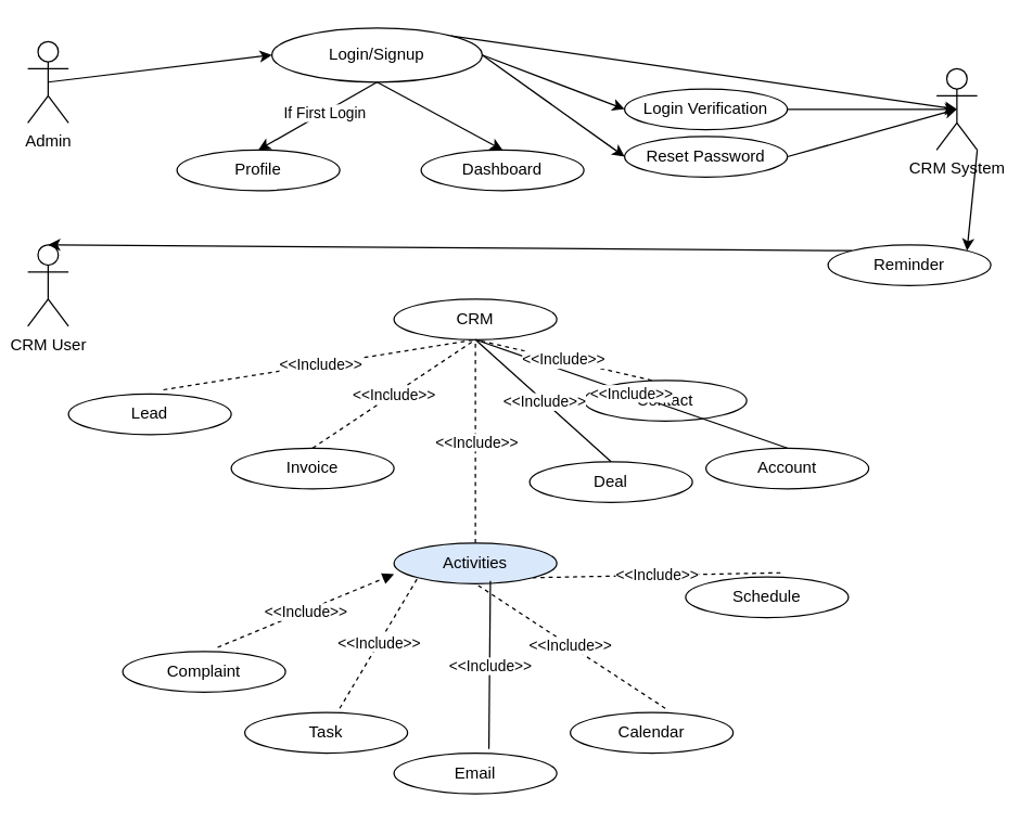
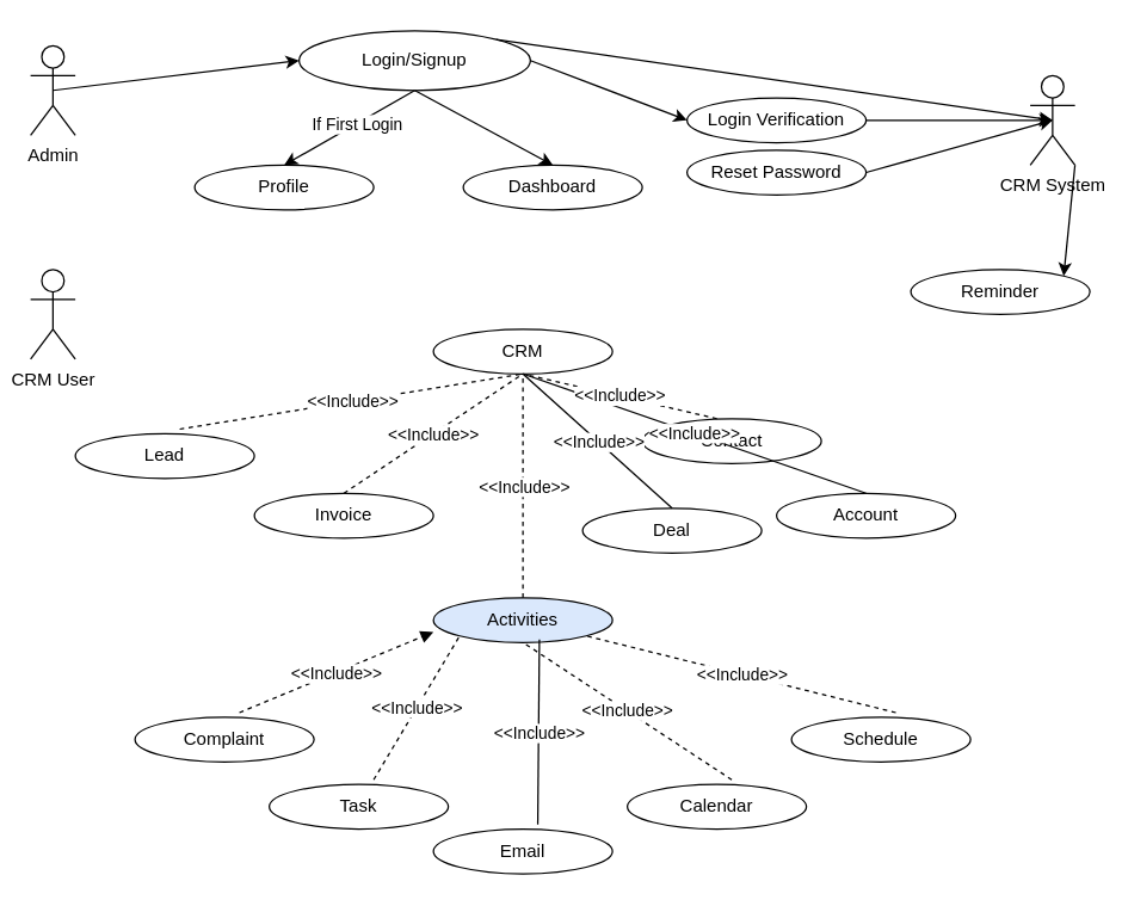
  <mxCell id="0" />
  <mxCell id="1" parent="0" />
  <mxCell id="2" value="Login/Signup" style="ellipse;whiteSpace=wrap;html=1;" vertex="1" parent="1"><mxGeometry x="200" y="20" width="155" height="40" as="geometry" /></mxCell>
  <mxCell id="3" value="" style="endArrow=classic;html=1;rounded=0;exitX=0.5;exitY=1;exitDx=0;exitDy=0;entryX=0.5;entryY=0;entryDx=0;entryDy=0;entryPerimeter=0;" edge="1" parent="1" source="2" target="7"><mxGeometry width="50" height="50" relative="1" as="geometry"><mxPoint x="290" y="270" as="sourcePoint" /><mxPoint x="370" y="110" as="targetPoint" /></mxGeometry></mxCell>
  <mxCell id="4" value="" style="endArrow=classic;html=1;rounded=0;exitX=0.5;exitY=1;exitDx=0;exitDy=0;entryX=0.5;entryY=0;entryDx=0;entryDy=0;entryPerimeter=0;" edge="1" parent="1" source="2" target="6"><mxGeometry width="50" height="50" relative="1" as="geometry"><mxPoint x="288" y="70" as="sourcePoint" /><mxPoint x="190" y="110" as="targetPoint" /></mxGeometry></mxCell>
  <mxCell id="5" value="If First Login" style="edgeLabel;html=1;align=center;verticalAlign=middle;resizable=0;points=[];" vertex="1" connectable="0" parent="4"><mxGeometry x="-0.103" relative="1" as="geometry"><mxPoint as="offset" /></mxGeometry></mxCell>
  <mxCell id="6" value="Profile" style="ellipse;whiteSpace=wrap;html=1;" vertex="1" parent="1"><mxGeometry x="130" y="110" width="120" height="30" as="geometry" /></mxCell>
  <mxCell id="7" value="Dashboard" style="ellipse;whiteSpace=wrap;html=1;" vertex="1" parent="1"><mxGeometry x="310" y="110" width="120" height="30" as="geometry" /></mxCell>
  <mxCell id="8" value="Reset Password" style="ellipse;whiteSpace=wrap;html=1;" vertex="1" parent="1"><mxGeometry x="460" y="100" width="120" height="30" as="geometry" /></mxCell>
  <mxCell id="9" value="Login Verification" style="ellipse;whiteSpace=wrap;html=1;" vertex="1" parent="1"><mxGeometry x="460" y="65" width="120" height="30" as="geometry" /></mxCell>
  <mxCell id="10" value="" style="endArrow=classic;html=1;rounded=0;exitX=1;exitY=0.5;exitDx=0;exitDy=0;entryX=0;entryY=0.5;entryDx=0;entryDy=0;" edge="1" parent="1" source="2" target="9"><mxGeometry width="50" height="50" relative="1" as="geometry"><mxPoint x="288" y="70" as="sourcePoint" /><mxPoint x="380" y="120" as="targetPoint" /></mxGeometry></mxCell>
- <mxCell id="11" value="" style="endArrow=classic;html=1;rounded=0;exitX=1;exitY=0.5;exitDx=0;exitDy=0;entryX=0;entryY=0.5;entryDx=0;entryDy=0;" edge="1" parent="1" source="2" target="8"><mxGeometry width="50" height="50" relative="1" as="geometry"><mxPoint x="365" y="50" as="sourcePoint" /><mxPoint x="470" y="65" as="targetPoint" /></mxGeometry></mxCell>
  <mxCell id="12" value="Admin" style="shape=umlActor;verticalLabelPosition=bottom;verticalAlign=top;html=1;outlineConnect=0;" vertex="1" parent="1"><mxGeometry x="20" y="30" width="30" height="60" as="geometry" /></mxCell>
  <mxCell id="13" value="CRM System" style="shape=umlActor;verticalLabelPosition=bottom;verticalAlign=top;html=1;outlineConnect=0;" vertex="1" parent="1"><mxGeometry x="690" y="50" width="30" height="60" as="geometry" /></mxCell>
  <mxCell id="14" value="" style="endArrow=classic;html=1;rounded=0;exitX=1;exitY=0.5;exitDx=0;exitDy=0;entryX=0.5;entryY=0.5;entryDx=0;entryDy=0;entryPerimeter=0;" edge="1" parent="1" source="8" target="13"><mxGeometry width="50" height="50" relative="1" as="geometry"><mxPoint x="290" y="270" as="sourcePoint" /><mxPoint x="340" y="220" as="targetPoint" /></mxGeometry></mxCell>
  <mxCell id="15" value="" style="endArrow=classic;html=1;rounded=0;entryX=0.5;entryY=0.5;entryDx=0;entryDy=0;entryPerimeter=0;" edge="1" parent="1" source="9" target="13"><mxGeometry width="50" height="50" relative="1" as="geometry"><mxPoint x="590" y="125" as="sourcePoint" /><mxPoint x="715" y="90" as="targetPoint" /></mxGeometry></mxCell>
  <mxCell id="16" value="" style="endArrow=classic;html=1;rounded=0;exitX=1;exitY=0;exitDx=0;exitDy=0;entryX=0.5;entryY=0.5;entryDx=0;entryDy=0;entryPerimeter=0;" edge="1" parent="1" source="2" target="13"><mxGeometry width="50" height="50" relative="1" as="geometry"><mxPoint x="355" y="30" as="sourcePoint" /><mxPoint x="690" y="68.286" as="targetPoint" /></mxGeometry></mxCell>
  <mxCell id="17" value="Reminder" style="ellipse;whiteSpace=wrap;html=1;" vertex="1" parent="1"><mxGeometry x="610" y="180" width="120" height="30" as="geometry" /></mxCell>
  <mxCell id="18" value="" style="endArrow=classic;html=1;rounded=0;entryX=1;entryY=0;entryDx=0;entryDy=0;exitX=1;exitY=1;exitDx=0;exitDy=0;exitPerimeter=0;" edge="1" parent="1" source="13" target="17"><mxGeometry width="50" height="50" relative="1" as="geometry"><mxPoint x="290" y="270" as="sourcePoint" /><mxPoint x="340" y="220" as="targetPoint" /></mxGeometry></mxCell>
  <mxCell id="19" value="CRM User" style="shape=umlActor;verticalLabelPosition=bottom;verticalAlign=top;html=1;outlineConnect=0;" vertex="1" parent="1"><mxGeometry x="20" y="180" width="30" height="60" as="geometry" /></mxCell>
- <mxCell id="20" value="" style="endArrow=classic;html=1;rounded=0;exitX=0;exitY=0;exitDx=0;exitDy=0;entryX=0.5;entryY=0;entryDx=0;entryDy=0;entryPerimeter=0;" edge="1" parent="1" source="17" target="19"><mxGeometry width="50" height="50" relative="1" as="geometry"><mxPoint x="290" y="270" as="sourcePoint" /><mxPoint x="340" y="220" as="targetPoint" /></mxGeometry></mxCell>
  <mxCell id="21" value="CRM" style="ellipse;whiteSpace=wrap;html=1;" vertex="1" parent="1"><mxGeometry x="290" y="220" width="120" height="30" as="geometry" /></mxCell>
  <mxCell id="22" value="Lead" style="ellipse;whiteSpace=wrap;html=1;" vertex="1" parent="1"><mxGeometry x="50" y="290" width="120" height="30" as="geometry" /></mxCell>
  <mxCell id="23" value="Invoice" style="ellipse;whiteSpace=wrap;html=1;" vertex="1" parent="1"><mxGeometry x="170" y="330" width="120" height="30" as="geometry" /></mxCell>
  <mxCell id="24" value="Deal" style="ellipse;whiteSpace=wrap;html=1;" vertex="1" parent="1"><mxGeometry x="390" y="340" width="120" height="30" as="geometry" /></mxCell>
  <mxCell id="25" value="Account" style="ellipse;whiteSpace=wrap;html=1;" vertex="1" parent="1"><mxGeometry x="520" y="330" width="120" height="30" as="geometry" /></mxCell>
  <mxCell id="26" value="Contact" style="ellipse;whiteSpace=wrap;html=1;" vertex="1" parent="1"><mxGeometry x="430" y="280" width="120" height="30" as="geometry" /></mxCell>
  <mxCell id="27" value="" style="endArrow=none;dashed=1;html=1;rounded=0;exitX=0.583;exitY=-0.1;exitDx=0;exitDy=0;exitPerimeter=0;entryX=0.5;entryY=1;entryDx=0;entryDy=0;" edge="1" parent="1" source="22" target="21"><mxGeometry width="50" height="50" relative="1" as="geometry"><mxPoint x="290" y="270" as="sourcePoint" /><mxPoint x="340" y="220" as="targetPoint" /></mxGeometry></mxCell>
  <mxCell id="28" value="&amp;lt;&amp;lt;Include&amp;gt;&amp;gt;" style="edgeLabel;html=1;align=center;verticalAlign=middle;resizable=0;points=[];" vertex="1" connectable="0" parent="27"><mxGeometry x="0.001" relative="1" as="geometry"><mxPoint as="offset" /></mxGeometry></mxCell>
  <mxCell id="29" value="" style="endArrow=none;dashed=1;html=1;rounded=0;exitX=0.5;exitY=0;exitDx=0;exitDy=0;entryX=0.5;entryY=1;entryDx=0;entryDy=0;" edge="1" parent="1" source="23" target="21"><mxGeometry width="50" height="50" relative="1" as="geometry"><mxPoint x="130" y="297" as="sourcePoint" /><mxPoint x="360" y="260" as="targetPoint" /></mxGeometry></mxCell>
  <mxCell id="30" value="&amp;lt;&amp;lt;Include&amp;gt;&amp;gt;" style="edgeLabel;html=1;align=center;verticalAlign=middle;resizable=0;points=[];" vertex="1" connectable="0" parent="29"><mxGeometry x="0.001" relative="1" as="geometry"><mxPoint as="offset" /></mxGeometry></mxCell>
  <mxCell id="31" value="" style="endArrow=none;dashed=0;html=1;rounded=0;exitX=0.5;exitY=0;exitDx=0;exitDy=0;entryX=0.5;entryY=1;entryDx=0;entryDy=0;" edge="1" parent="1" source="24" target="21"><mxGeometry width="50" height="50" relative="1" as="geometry"><mxPoint x="220" y="330" as="sourcePoint" /><mxPoint x="360" y="260" as="targetPoint" /></mxGeometry></mxCell>
  <mxCell id="32" value="&amp;lt;&amp;lt;Include&amp;gt;&amp;gt;" style="edgeLabel;html=1;align=center;verticalAlign=middle;resizable=0;points=[];" vertex="1" connectable="0" parent="31"><mxGeometry x="0.001" relative="1" as="geometry"><mxPoint as="offset" /></mxGeometry></mxCell>
  <mxCell id="33" value="" style="endArrow=none;dashed=0;html=1;rounded=0;exitX=0.5;exitY=0;exitDx=0;exitDy=0;entryX=0.5;entryY=1;entryDx=0;entryDy=0;" edge="1" parent="1" source="25" target="21"><mxGeometry width="50" height="50" relative="1" as="geometry"><mxPoint x="220" y="330" as="sourcePoint" /><mxPoint x="360" y="260" as="targetPoint" /></mxGeometry></mxCell>
  <mxCell id="34" value="&amp;lt;&amp;lt;Include&amp;gt;&amp;gt;" style="edgeLabel;html=1;align=center;verticalAlign=middle;resizable=0;points=[];" vertex="1" connectable="0" parent="33"><mxGeometry x="0.001" relative="1" as="geometry"><mxPoint as="offset" /></mxGeometry></mxCell>
  <mxCell id="35" value="" style="endArrow=none;dashed=1;html=1;rounded=0;exitX=0.417;exitY=0;exitDx=0;exitDy=0;entryX=0.5;entryY=1;entryDx=0;entryDy=0;exitPerimeter=0;" edge="1" parent="1" source="26" target="21"><mxGeometry width="50" height="50" relative="1" as="geometry"><mxPoint x="230" y="340" as="sourcePoint" /><mxPoint x="370" y="270" as="targetPoint" /></mxGeometry></mxCell>
  <mxCell id="36" value="&amp;lt;&amp;lt;Include&amp;gt;&amp;gt;" style="edgeLabel;html=1;align=center;verticalAlign=middle;resizable=0;points=[];" vertex="1" connectable="0" parent="35"><mxGeometry x="0.001" relative="1" as="geometry"><mxPoint as="offset" /></mxGeometry></mxCell>
  <mxCell id="37" value="Activities" style="ellipse;whiteSpace=wrap;html=1;fillColor=#dae8fc;" vertex="1" parent="1"><mxGeometry x="290" y="400" width="120" height="30" as="geometry" /></mxCell>
  <mxCell id="38" value="" style="endArrow=none;dashed=1;html=1;rounded=0;exitX=0.5;exitY=0;exitDx=0;exitDy=0;entryX=0.5;entryY=1;entryDx=0;entryDy=0;" edge="1" source="37" parent="1" target="21"><mxGeometry width="50" height="50" relative="1" as="geometry"><mxPoint x="230" y="340" as="sourcePoint" /><mxPoint x="360" y="260" as="targetPoint" /></mxGeometry></mxCell>
  <mxCell id="39" value="&amp;lt;&amp;lt;Include&amp;gt;&amp;gt;" style="edgeLabel;html=1;align=center;verticalAlign=middle;resizable=0;points=[];" vertex="1" connectable="0" parent="38"><mxGeometry x="0.001" relative="1" as="geometry"><mxPoint as="offset" /></mxGeometry></mxCell>
  <mxCell id="40" value="Complaint" style="ellipse;whiteSpace=wrap;html=1;" vertex="1" parent="1"><mxGeometry x="90" y="480" width="120" height="30" as="geometry" /></mxCell>
  <mxCell id="41" value="" style="endArrow=block;dashed=1;html=1;rounded=0;exitX=0.583;exitY=-0.1;exitDx=0;exitDy=0;exitPerimeter=0;entryX=0;entryY=0.767;entryDx=0;entryDy=0;entryPerimeter=0;" edge="1" source="40" parent="1" target="37"><mxGeometry width="50" height="50" relative="1" as="geometry"><mxPoint x="317.5" y="496.08" as="sourcePoint" /><mxPoint x="338.96" y="430" as="targetPoint" /></mxGeometry></mxCell>
  <mxCell id="42" value="&amp;lt;&amp;lt;Include&amp;gt;&amp;gt;" style="edgeLabel;html=1;align=center;verticalAlign=middle;resizable=0;points=[];" vertex="1" connectable="0" parent="41"><mxGeometry x="0.001" relative="1" as="geometry"><mxPoint as="offset" /></mxGeometry></mxCell>
  <mxCell id="43" value="Task" style="ellipse;whiteSpace=wrap;html=1;" vertex="1" parent="1"><mxGeometry x="180" y="525" width="120" height="30" as="geometry" /></mxCell>
  <mxCell id="44" value="" style="endArrow=none;dashed=1;html=1;rounded=0;exitX=0.583;exitY=-0.1;exitDx=0;exitDy=0;exitPerimeter=0;entryX=0;entryY=1;entryDx=0;entryDy=0;" edge="1" parent="1" source="43" target="37"><mxGeometry width="50" height="50" relative="1" as="geometry"><mxPoint x="427.5" y="536.07" as="sourcePoint" /><mxPoint x="326.04" y="410" as="targetPoint" /></mxGeometry></mxCell>
  <mxCell id="45" value="&amp;lt;&amp;lt;Include&amp;gt;&amp;gt;" style="edgeLabel;html=1;align=center;verticalAlign=middle;resizable=0;points=[];" vertex="1" connectable="0" parent="44"><mxGeometry x="0.001" relative="1" as="geometry"><mxPoint as="offset" /></mxGeometry></mxCell>
  <mxCell id="46" value="Email" style="ellipse;whiteSpace=wrap;html=1;" vertex="1" parent="1"><mxGeometry x="290" y="555" width="120" height="30" as="geometry" /></mxCell>
  <mxCell id="47" value="" style="endArrow=none;dashed=0;html=1;rounded=0;exitX=0.583;exitY=-0.1;exitDx=0;exitDy=0;exitPerimeter=0;entryX=0.592;entryY=0.933;entryDx=0;entryDy=0;entryPerimeter=0;" edge="1" parent="1" source="46" target="37"><mxGeometry width="50" height="50" relative="1" as="geometry"><mxPoint x="557.5" y="555.08" as="sourcePoint" /><mxPoint x="360" y="440" as="targetPoint" /></mxGeometry></mxCell>
  <mxCell id="48" value="&amp;lt;&amp;lt;Include&amp;gt;&amp;gt;" style="edgeLabel;html=1;align=center;verticalAlign=middle;resizable=0;points=[];" vertex="1" connectable="0" parent="47"><mxGeometry x="0.001" relative="1" as="geometry"><mxPoint as="offset" /></mxGeometry></mxCell>
  <mxCell id="49" value="Calendar" style="ellipse;whiteSpace=wrap;html=1;" vertex="1" parent="1"><mxGeometry x="420" y="525" width="120" height="30" as="geometry" /></mxCell>
  <mxCell id="50" value="" style="endArrow=none;dashed=1;html=1;rounded=0;exitX=0.583;exitY=-0.1;exitDx=0;exitDy=0;exitPerimeter=0;entryX=0.5;entryY=1;entryDx=0;entryDy=0;" edge="1" parent="1" source="49" target="37"><mxGeometry width="50" height="50" relative="1" as="geometry"><mxPoint x="697.5" y="555.08" as="sourcePoint" /><mxPoint x="670" y="482" as="targetPoint" /></mxGeometry></mxCell>
  <mxCell id="51" value="&amp;lt;&amp;lt;Include&amp;gt;&amp;gt;" style="edgeLabel;html=1;align=center;verticalAlign=middle;resizable=0;points=[];" vertex="1" connectable="0" parent="50"><mxGeometry x="0.001" relative="1" as="geometry"><mxPoint as="offset" /></mxGeometry></mxCell>
- <mxCell id="52" value="Schedule" style="ellipse;whiteSpace=wrap;html=1;" vertex="1" parent="1"><mxGeometry x="505" y="425" width="120" height="30" as="geometry" /></mxCell>
+ <mxCell id="52" value="Schedule" style="ellipse;whiteSpace=wrap;html=1;" vertex="1" parent="1"><mxGeometry x="530" y="480" width="120" height="30" as="geometry" /></mxCell>
  <mxCell id="53" value="" style="endArrow=none;dashed=1;html=1;rounded=0;exitX=0.583;exitY=-0.1;exitDx=0;exitDy=0;exitPerimeter=0;entryX=1;entryY=1;entryDx=0;entryDy=0;" edge="1" parent="1" source="52" target="37"><mxGeometry width="50" height="50" relative="1" as="geometry"><mxPoint x="737.5" y="466.08" as="sourcePoint" /><mxPoint x="710" y="393" as="targetPoint" /></mxGeometry></mxCell>
  <mxCell id="54" value="&amp;lt;&amp;lt;Include&amp;gt;&amp;gt;" style="edgeLabel;html=1;align=center;verticalAlign=middle;resizable=0;points=[];" vertex="1" connectable="0" parent="53"><mxGeometry x="0.001" relative="1" as="geometry"><mxPoint as="offset" /></mxGeometry></mxCell>
  <mxCell id="55" value="" style="endArrow=classic;html=1;rounded=0;entryX=0;entryY=0.5;entryDx=0;entryDy=0;exitX=0.5;exitY=0.5;exitDx=0;exitDy=0;exitPerimeter=0;" edge="1" parent="1" source="12" target="2"><mxGeometry width="50" height="50" relative="1" as="geometry"><mxPoint x="290" y="280" as="sourcePoint" /><mxPoint x="340" y="230" as="targetPoint" /></mxGeometry></mxCell>
